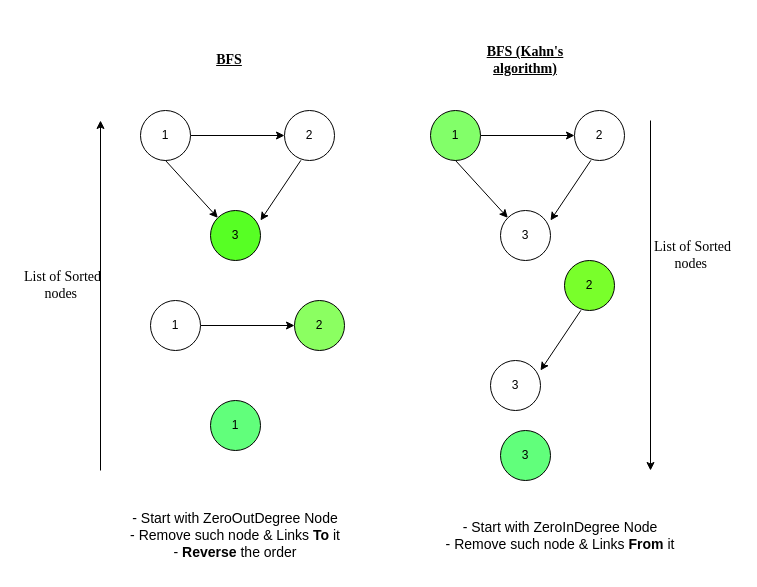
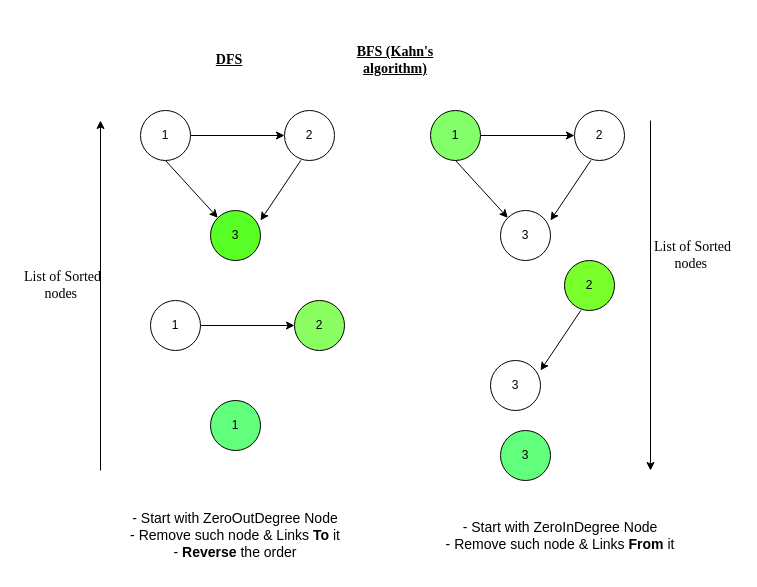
  <mxCell id="0" />
  <mxCell id="1" parent="0" />
  <mxCell id="2" style="edgeStyle=orthogonalEdgeStyle;rounded=0;orthogonalLoop=1;jettySize=auto;html=1;entryX=0;entryY=0.5;entryDx=0;entryDy=0;" edge="1" parent="1" source="3" target="4"><mxGeometry relative="1" as="geometry"><mxPoint x="280" y="135" as="targetPoint" /></mxGeometry></mxCell>
  <mxCell id="3" value="1" style="ellipse;whiteSpace=wrap;html=1;aspect=fixed;" vertex="1" parent="1"><mxGeometry x="140" y="110" width="50" height="50" as="geometry" /></mxCell>
  <mxCell id="4" value="2" style="ellipse;whiteSpace=wrap;html=1;aspect=fixed;" vertex="1" parent="1"><mxGeometry x="284" y="110" width="50" height="50" as="geometry" /></mxCell>
  <mxCell id="5" value="3" style="ellipse;whiteSpace=wrap;html=1;aspect=fixed;fillColor=#57FF24;" vertex="1" parent="1"><mxGeometry x="210" y="210" width="50" height="50" as="geometry" /></mxCell>
  <mxCell id="6" value="" style="endArrow=classic;html=1;rounded=0;exitX=0.328;exitY=0.996;exitDx=0;exitDy=0;exitPerimeter=0;" edge="1" parent="1" source="4"><mxGeometry width="50" height="50" relative="1" as="geometry"><mxPoint x="320" y="160" as="sourcePoint" /><mxPoint x="260" y="220" as="targetPoint" /></mxGeometry></mxCell>
  <mxCell id="7" value="" style="endArrow=classic;html=1;rounded=0;exitX=0.5;exitY=1;exitDx=0;exitDy=0;entryX=0;entryY=0;entryDx=0;entryDy=0;" edge="1" parent="1" source="3" target="5"><mxGeometry width="50" height="50" relative="1" as="geometry"><mxPoint x="160" y="170" as="sourcePoint" /><mxPoint x="230" y="210" as="targetPoint" /></mxGeometry></mxCell>
  <mxCell id="8" style="edgeStyle=orthogonalEdgeStyle;rounded=0;orthogonalLoop=1;jettySize=auto;html=1;entryX=0;entryY=0.5;entryDx=0;entryDy=0;" edge="1" parent="1" source="9" target="10"><mxGeometry relative="1" as="geometry"><mxPoint x="570" y="135" as="targetPoint" /></mxGeometry></mxCell>
  <mxCell id="9" value="1" style="ellipse;whiteSpace=wrap;html=1;aspect=fixed;fillColor=#82FF69;" vertex="1" parent="1"><mxGeometry x="430" y="110" width="50" height="50" as="geometry" /></mxCell>
  <mxCell id="10" value="2" style="ellipse;whiteSpace=wrap;html=1;aspect=fixed;" vertex="1" parent="1"><mxGeometry x="574" y="110" width="50" height="50" as="geometry" /></mxCell>
  <mxCell id="11" value="3" style="ellipse;whiteSpace=wrap;html=1;aspect=fixed;" vertex="1" parent="1"><mxGeometry x="500" y="210" width="50" height="50" as="geometry" /></mxCell>
  <mxCell id="12" value="" style="endArrow=classic;html=1;rounded=0;exitX=0.328;exitY=0.996;exitDx=0;exitDy=0;exitPerimeter=0;" edge="1" parent="1" source="10"><mxGeometry width="50" height="50" relative="1" as="geometry"><mxPoint x="610" y="160" as="sourcePoint" /><mxPoint x="550" y="220" as="targetPoint" /></mxGeometry></mxCell>
  <mxCell id="13" value="" style="endArrow=classic;html=1;rounded=0;exitX=0.5;exitY=1;exitDx=0;exitDy=0;entryX=0;entryY=0;entryDx=0;entryDy=0;" edge="1" parent="1" source="9" target="11"><mxGeometry width="50" height="50" relative="1" as="geometry"><mxPoint x="450" y="170" as="sourcePoint" /><mxPoint x="520" y="210" as="targetPoint" /></mxGeometry></mxCell>
  <mxCell id="14" value="&lt;font style=&quot;font-size: 14px;&quot;&gt;- Start with ZeroOutDegree Node&lt;br&gt;- Remove such node &amp;amp; Links &lt;b style=&quot;&quot;&gt;To &lt;/b&gt;it&lt;br&gt;- &lt;b style=&quot;&quot;&gt;Reverse&lt;/b&gt; the order&lt;/font&gt;" style="text;html=1;strokeColor=none;fillColor=none;align=center;verticalAlign=middle;whiteSpace=wrap;rounded=0;" vertex="1" parent="1"><mxGeometry x="105" y="504.5" width="260" height="60" as="geometry" /></mxCell>
  <mxCell id="15" value="&lt;font style=&quot;font-size: 14px;&quot;&gt;- Start with ZeroInDegree Node&lt;br&gt;- Remove such node &amp;amp; Links &lt;b&gt;From&amp;nbsp;&lt;/b&gt;it&lt;/font&gt;" style="text;html=1;strokeColor=none;fillColor=none;align=center;verticalAlign=middle;whiteSpace=wrap;rounded=0;" vertex="1" parent="1"><mxGeometry x="430" y="520" width="260" height="30" as="geometry" /></mxCell>
  <mxCell id="16" style="edgeStyle=orthogonalEdgeStyle;rounded=0;orthogonalLoop=1;jettySize=auto;html=1;entryX=0;entryY=0.5;entryDx=0;entryDy=0;" edge="1" parent="1" source="17" target="18"><mxGeometry relative="1" as="geometry"><mxPoint x="290" y="325" as="targetPoint" /></mxGeometry></mxCell>
  <mxCell id="17" value="1" style="ellipse;whiteSpace=wrap;html=1;aspect=fixed;" vertex="1" parent="1"><mxGeometry x="150" y="300" width="50" height="50" as="geometry" /></mxCell>
  <mxCell id="18" value="2" style="ellipse;whiteSpace=wrap;html=1;aspect=fixed;fillColor=#8BFF61;" vertex="1" parent="1"><mxGeometry x="294" y="300" width="50" height="50" as="geometry" /></mxCell>
  <mxCell id="19" value="1" style="ellipse;whiteSpace=wrap;html=1;aspect=fixed;fillColor=#61FF7B;" vertex="1" parent="1"><mxGeometry x="210" y="400" width="50" height="50" as="geometry" /></mxCell>
  <mxCell id="20" value="" style="endArrow=classic;html=1;rounded=0;" edge="1" parent="1"><mxGeometry width="50" height="50" relative="1" as="geometry"><mxPoint x="100" y="470" as="sourcePoint" /><mxPoint x="100" y="120" as="targetPoint" /></mxGeometry></mxCell>
  <mxCell id="21" value="&lt;font style=&quot;font-size: 14px;&quot; face=&quot;Garamond&quot;&gt;List of Sorted nodes&amp;nbsp;&lt;/font&gt;" style="text;html=1;strokeColor=none;fillColor=none;align=center;verticalAlign=middle;whiteSpace=wrap;rounded=0;" vertex="1" parent="1"><mxGeometry x="20" y="270" width="85" height="30" as="geometry" /></mxCell>
  <mxCell id="22" value="2" style="ellipse;whiteSpace=wrap;html=1;aspect=fixed;fillColor=#79FF2B;" vertex="1" parent="1"><mxGeometry x="564" y="260" width="50" height="50" as="geometry" /></mxCell>
  <mxCell id="23" value="3" style="ellipse;whiteSpace=wrap;html=1;aspect=fixed;" vertex="1" parent="1"><mxGeometry x="490" y="360" width="50" height="50" as="geometry" /></mxCell>
  <mxCell id="24" value="" style="endArrow=classic;html=1;rounded=0;exitX=0.328;exitY=0.996;exitDx=0;exitDy=0;exitPerimeter=0;" edge="1" parent="1" source="22"><mxGeometry width="50" height="50" relative="1" as="geometry"><mxPoint x="600" y="310" as="sourcePoint" /><mxPoint x="540" y="370" as="targetPoint" /></mxGeometry></mxCell>
  <mxCell id="25" value="3" style="ellipse;whiteSpace=wrap;html=1;aspect=fixed;fillColor=#61FF7B;" vertex="1" parent="1"><mxGeometry x="500" y="430" width="50" height="50" as="geometry" /></mxCell>
  <mxCell id="26" value="" style="endArrow=classic;html=1;rounded=0;" edge="1" parent="1"><mxGeometry width="50" height="50" relative="1" as="geometry"><mxPoint x="650" y="120" as="sourcePoint" /><mxPoint x="650" y="470" as="targetPoint" /></mxGeometry></mxCell>
  <mxCell id="27" value="&lt;font style=&quot;font-size: 14px;&quot; face=&quot;Garamond&quot;&gt;List of Sorted nodes&amp;nbsp;&lt;/font&gt;" style="text;html=1;strokeColor=none;fillColor=none;align=center;verticalAlign=middle;whiteSpace=wrap;rounded=0;" vertex="1" parent="1"><mxGeometry x="650" y="240" width="85" height="30" as="geometry" /></mxCell>
- <mxCell id="28" value="&lt;b&gt;&lt;u&gt;&lt;font face=&quot;Garamond&quot; style=&quot;font-size: 14px;&quot;&gt;BFS&lt;/font&gt;&lt;/u&gt;&lt;/b&gt;" style="text;html=1;strokeColor=none;fillColor=none;align=center;verticalAlign=middle;whiteSpace=wrap;rounded=0;" vertex="1" parent="1"><mxGeometry x="164" y="20" width="130" height="80" as="geometry" /></mxCell>
- <mxCell id="29" value="&lt;b&gt;&lt;u&gt;&lt;font face=&quot;Garamond&quot; style=&quot;font-size: 14px;&quot;&gt;BFS (Kahn's algorithm)&lt;/font&gt;&lt;/u&gt;&lt;/b&gt;" style="text;html=1;strokeColor=none;fillColor=none;align=center;verticalAlign=middle;whiteSpace=wrap;rounded=0;" vertex="1" parent="1"><mxGeometry x="460" y="20" width="130" height="80" as="geometry" /></mxCell>
+ <mxCell id="28" value="&lt;b&gt;&lt;u&gt;&lt;font face=&quot;Garamond&quot; style=&quot;font-size: 14px;&quot;&gt;DFS&lt;/font&gt;&lt;/u&gt;&lt;/b&gt;" style="text;html=1;strokeColor=none;fillColor=none;align=center;verticalAlign=middle;whiteSpace=wrap;rounded=0;" vertex="1" parent="1"><mxGeometry x="164" y="20" width="130" height="80" as="geometry" /></mxCell>
+ <mxCell id="29" value="&lt;b&gt;&lt;u&gt;&lt;font face=&quot;Garamond&quot; style=&quot;font-size: 14px;&quot;&gt;BFS (Kahn's algorithm)&lt;/font&gt;&lt;/u&gt;&lt;/b&gt;" style="text;html=1;strokeColor=none;fillColor=none;align=center;verticalAlign=middle;whiteSpace=wrap;rounded=0;" vertex="1" parent="1"><mxGeometry x="330" y="20" width="130" height="80" as="geometry" /></mxCell>
